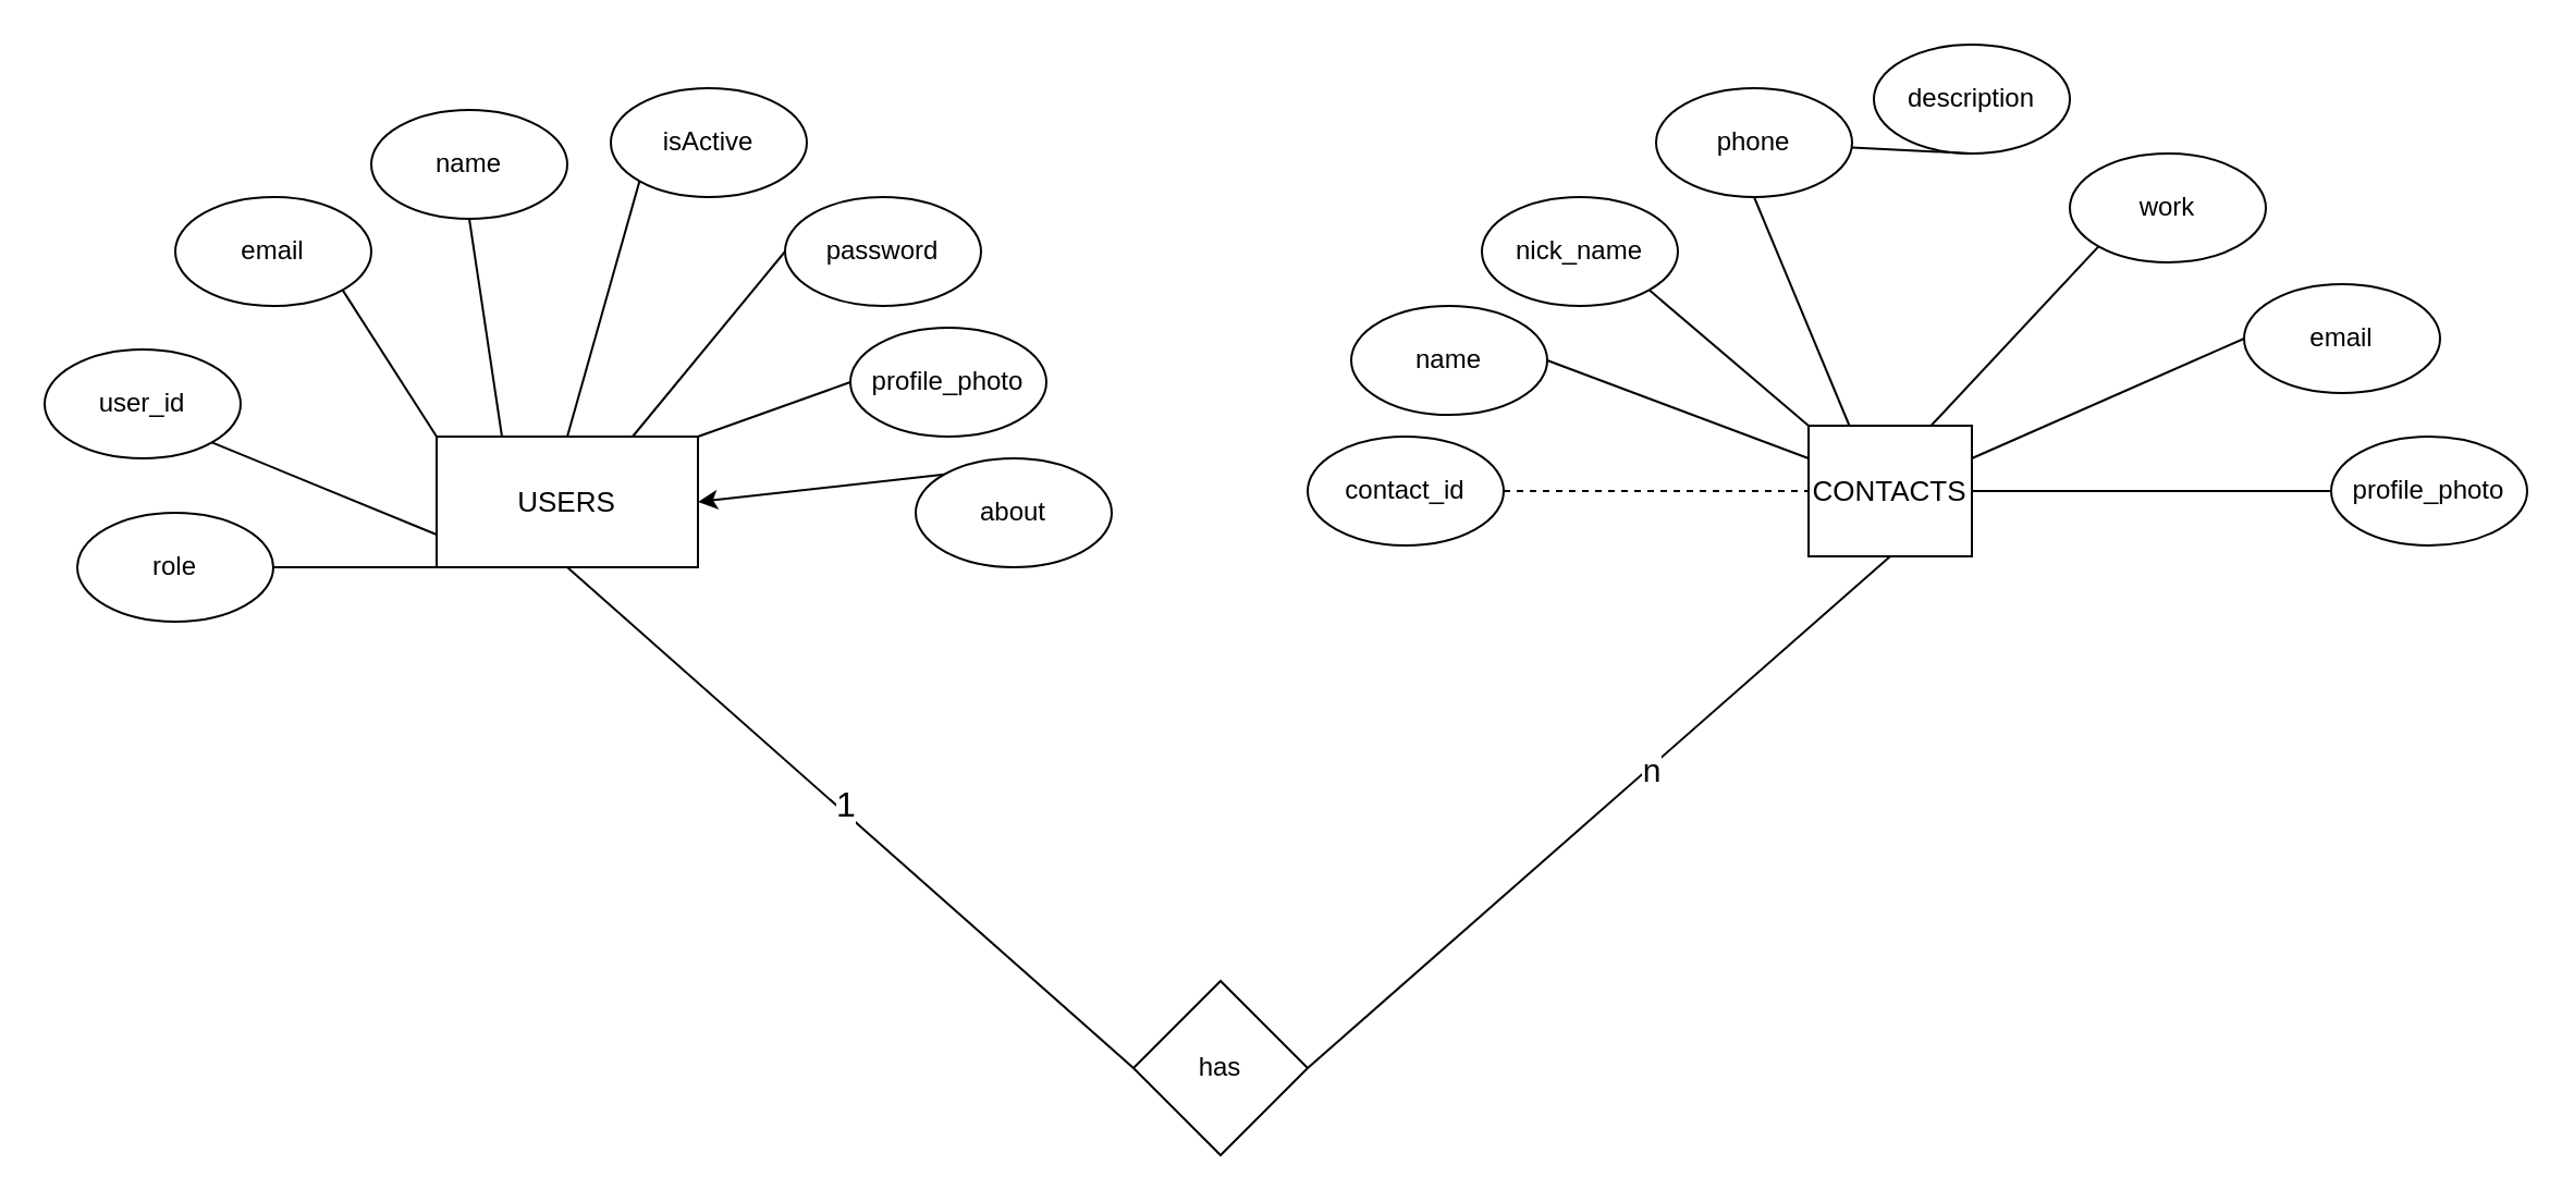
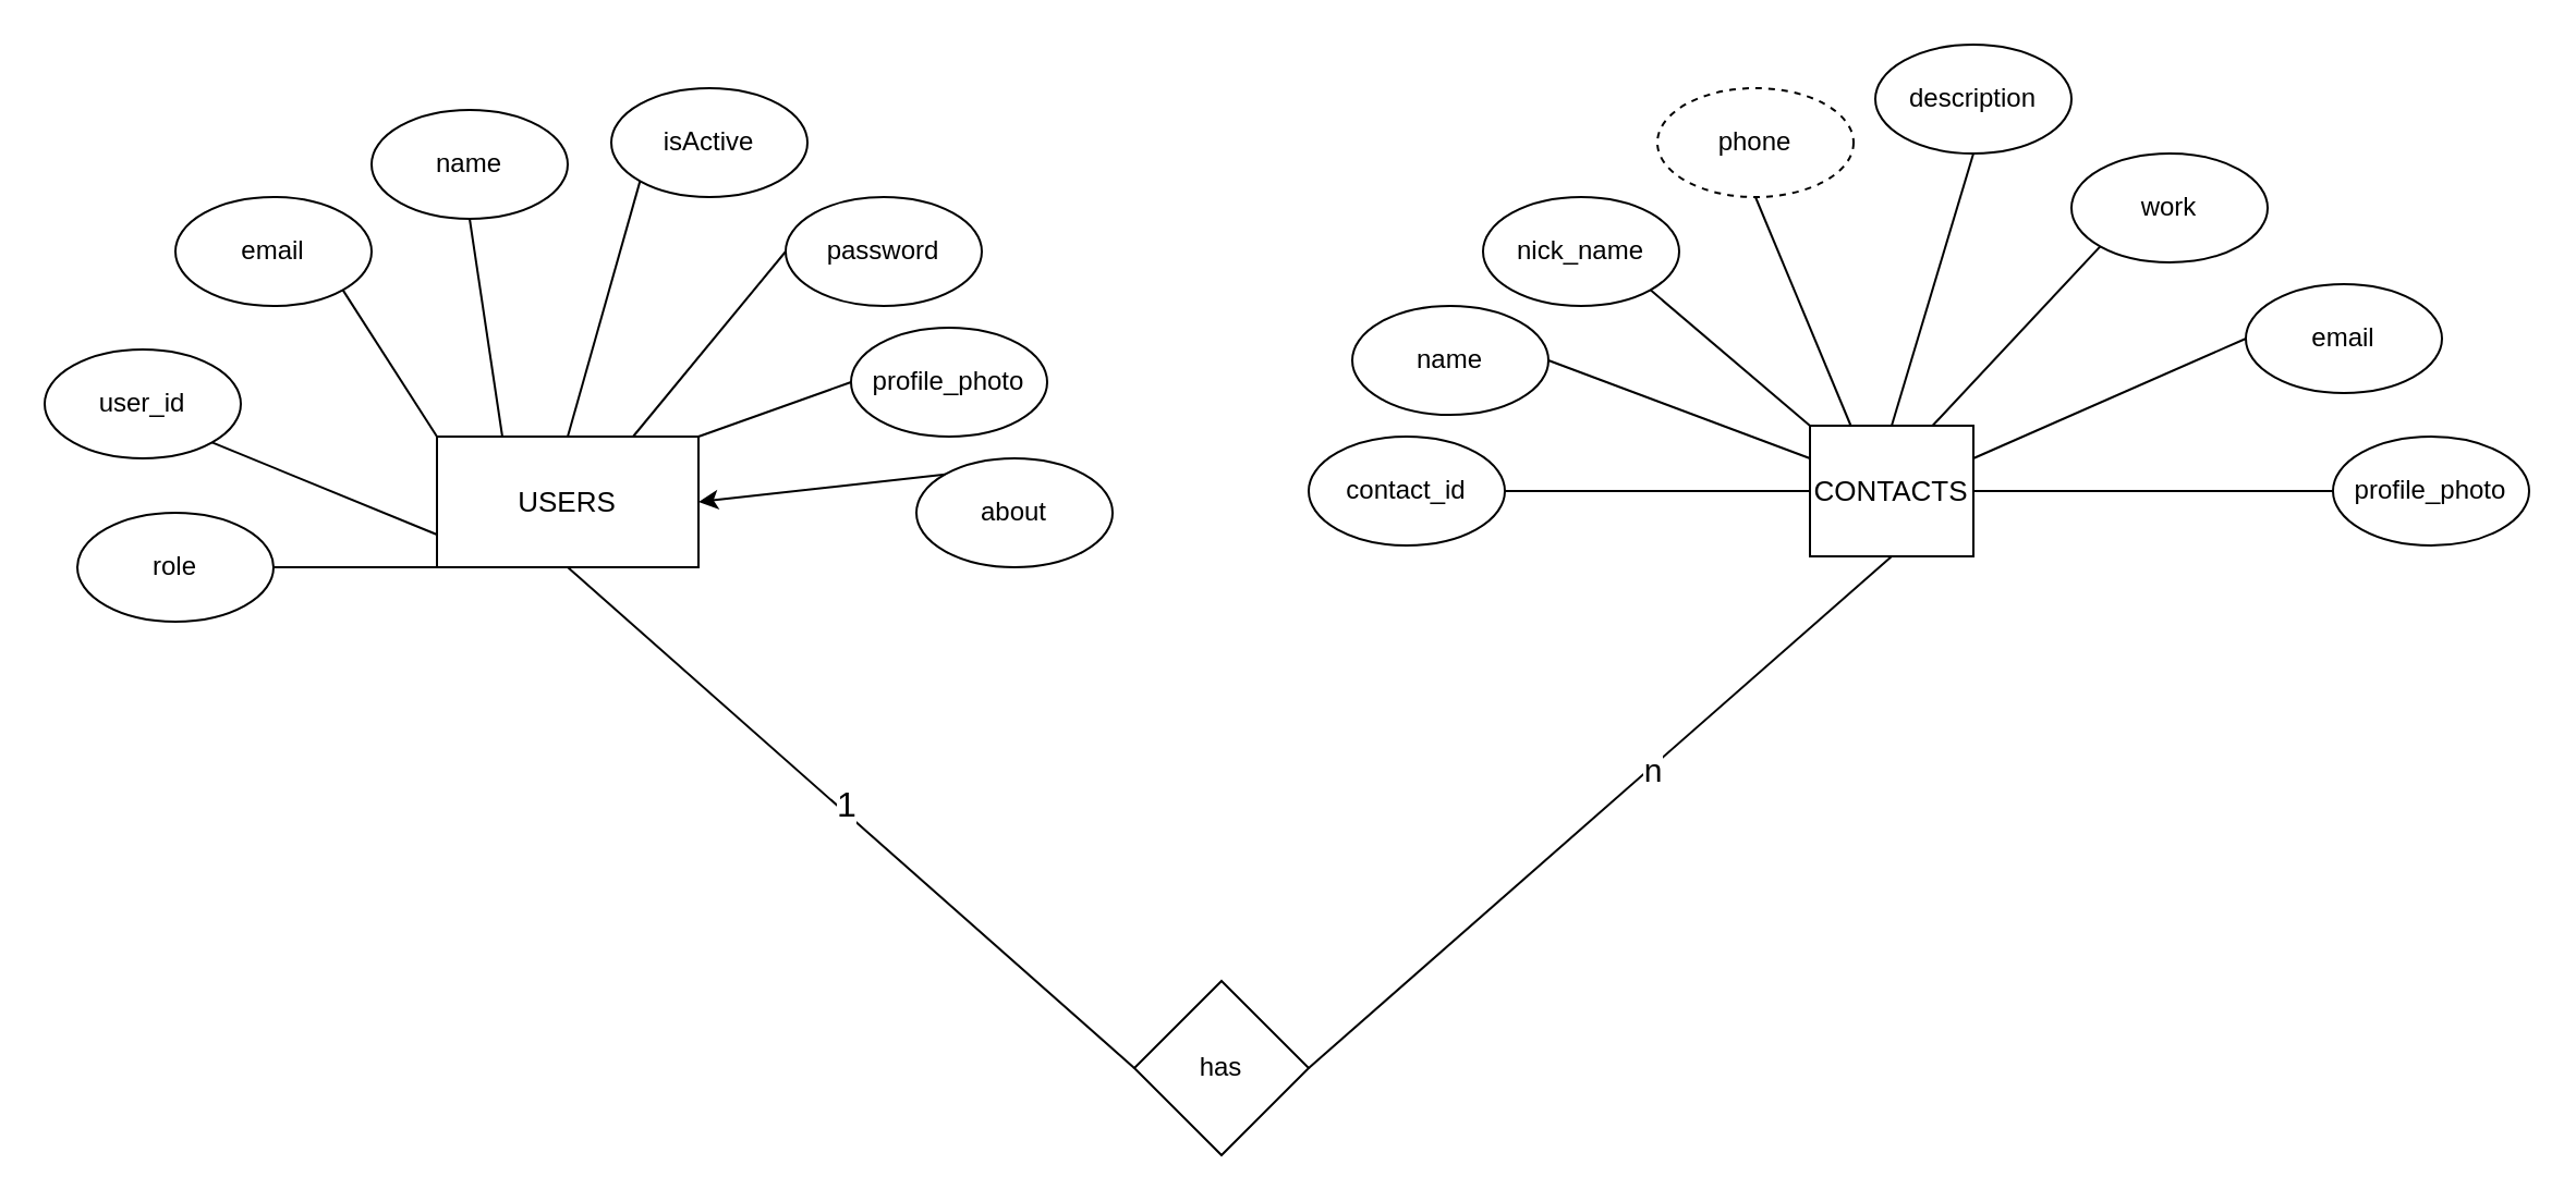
  <mxCell id="0" />
  <mxCell id="1" parent="0" />
  <mxCell id="2" value="&lt;font style=&quot;font-size: 13px;&quot;&gt;USERS&lt;/font&gt;" style="rounded=0;whiteSpace=wrap;html=1;" vertex="1" parent="1"><mxGeometry x="200" y="200" width="120" height="60" as="geometry" /></mxCell>
  <mxCell id="3" value="&lt;font style=&quot;font-size: 13px;&quot;&gt;CONTACTS&lt;/font&gt;" style="rounded=0;whiteSpace=wrap;html=1;" vertex="1" parent="1"><mxGeometry x="830" y="195" width="75" height="60" as="geometry" /></mxCell>
  <mxCell id="4" value="user_id" style="ellipse;whiteSpace=wrap;html=1;" vertex="1" parent="1"><mxGeometry x="20" y="160" width="90" height="50" as="geometry" /></mxCell>
  <mxCell id="5" value="name" style="ellipse;whiteSpace=wrap;html=1;" vertex="1" parent="1"><mxGeometry x="170" y="50" width="90" height="50" as="geometry" /></mxCell>
  <mxCell id="6" value="name" style="ellipse;whiteSpace=wrap;html=1;" vertex="1" parent="1"><mxGeometry x="620" y="140" width="90" height="50" as="geometry" /></mxCell>
  <mxCell id="7" value="contact_id" style="ellipse;whiteSpace=wrap;html=1;" vertex="1" parent="1"><mxGeometry x="600" y="200" width="90" height="50" as="geometry" /></mxCell>
- <mxCell id="8" value="phone" style="ellipse;whiteSpace=wrap;html=1;" vertex="1" parent="1"><mxGeometry x="760" y="40" width="90" height="50" as="geometry" /></mxCell>
+ <mxCell id="8" value="phone" style="ellipse;whiteSpace=wrap;html=1;dashed=1;" vertex="1" parent="1"><mxGeometry x="760" y="40" width="90" height="50" as="geometry" /></mxCell>
  <mxCell id="9" value="isActive" style="ellipse;whiteSpace=wrap;html=1;" vertex="1" parent="1"><mxGeometry x="280" y="40" width="90" height="50" as="geometry" /></mxCell>
  <mxCell id="10" value="role" style="ellipse;whiteSpace=wrap;html=1;" vertex="1" parent="1"><mxGeometry x="35" y="235" width="90" height="50" as="geometry" /></mxCell>
  <mxCell id="11" value="work" style="ellipse;whiteSpace=wrap;html=1;" vertex="1" parent="1"><mxGeometry x="950" y="70" width="90" height="50" as="geometry" /></mxCell>
  <mxCell id="12" value="description" style="ellipse;whiteSpace=wrap;html=1;" vertex="1" parent="1"><mxGeometry x="860" y="20" width="90" height="50" as="geometry" /></mxCell>
  <mxCell id="13" value="profile_photo" style="ellipse;whiteSpace=wrap;html=1;" vertex="1" parent="1"><mxGeometry x="390" y="150" width="90" height="50" as="geometry" /></mxCell>
  <mxCell id="14" value="about" style="ellipse;whiteSpace=wrap;html=1;" vertex="1" parent="1"><mxGeometry x="420" y="210" width="90" height="50" as="geometry" /></mxCell>
  <mxCell id="15" value="email" style="ellipse;whiteSpace=wrap;html=1;" vertex="1" parent="1"><mxGeometry x="1030" y="130" width="90" height="50" as="geometry" /></mxCell>
  <mxCell id="16" value="nick_name" style="ellipse;whiteSpace=wrap;html=1;" vertex="1" parent="1"><mxGeometry x="680" y="90" width="90" height="50" as="geometry" /></mxCell>
  <mxCell id="17" value="profile_photo" style="ellipse;whiteSpace=wrap;html=1;" vertex="1" parent="1"><mxGeometry x="1070" y="200" width="90" height="50" as="geometry" /></mxCell>
  <mxCell id="18" value="password" style="ellipse;whiteSpace=wrap;html=1;" vertex="1" parent="1"><mxGeometry x="360" y="90" width="90" height="50" as="geometry" /></mxCell>
  <mxCell id="19" value="email" style="ellipse;whiteSpace=wrap;html=1;" vertex="1" parent="1"><mxGeometry x="80" y="90" width="90" height="50" as="geometry" /></mxCell>
  <mxCell id="20" value="" style="endArrow=none;html=1;rounded=0;entryX=0;entryY=1;entryDx=0;entryDy=0;exitX=1;exitY=0.5;exitDx=0;exitDy=0;" edge="1" parent="1" source="10" target="2"><mxGeometry width="50" height="50" relative="1" as="geometry"><mxPoint x="140" y="290" as="sourcePoint" /><mxPoint x="190" y="240" as="targetPoint" /></mxGeometry></mxCell>
  <mxCell id="21" value="" style="endArrow=none;html=1;rounded=0;entryX=0;entryY=0.75;entryDx=0;entryDy=0;exitX=1;exitY=1;exitDx=0;exitDy=0;" edge="1" parent="1" source="4" target="2"><mxGeometry width="50" height="50" relative="1" as="geometry"><mxPoint x="100" y="190" as="sourcePoint" /><mxPoint x="190" y="195" as="targetPoint" /></mxGeometry></mxCell>
  <mxCell id="22" value="" style="endArrow=none;html=1;rounded=0;entryX=0;entryY=0;entryDx=0;entryDy=0;exitX=1;exitY=1;exitDx=0;exitDy=0;" edge="1" parent="1" source="19" target="2"><mxGeometry width="50" height="50" relative="1" as="geometry"><mxPoint x="150" y="130" as="sourcePoint" /><mxPoint x="253" y="172" as="targetPoint" /></mxGeometry></mxCell>
  <mxCell id="23" value="" style="endArrow=none;html=1;rounded=0;entryX=0.25;entryY=0;entryDx=0;entryDy=0;exitX=0.5;exitY=1;exitDx=0;exitDy=0;" edge="1" parent="1" source="5" target="2"><mxGeometry width="50" height="50" relative="1" as="geometry"><mxPoint x="217" y="110" as="sourcePoint" /><mxPoint x="260" y="177" as="targetPoint" /></mxGeometry></mxCell>
  <mxCell id="24" value="" style="endArrow=none;html=1;rounded=0;entryX=0.5;entryY=0;entryDx=0;entryDy=0;exitX=0;exitY=1;exitDx=0;exitDy=0;" edge="1" parent="1" source="9" target="2"><mxGeometry width="50" height="50" relative="1" as="geometry"><mxPoint x="305" y="100" as="sourcePoint" /><mxPoint x="320" y="200" as="targetPoint" /></mxGeometry></mxCell>
  <mxCell id="25" value="" style="endArrow=none;html=1;rounded=0;entryX=0.75;entryY=0;entryDx=0;entryDy=0;exitX=0;exitY=0.5;exitDx=0;exitDy=0;" edge="1" parent="1" source="18" target="2"><mxGeometry width="50" height="50" relative="1" as="geometry"><mxPoint x="313" y="100" as="sourcePoint" /><mxPoint x="280" y="217" as="targetPoint" /></mxGeometry></mxCell>
  <mxCell id="26" value="" style="endArrow=none;html=1;rounded=0;entryX=1;entryY=0;entryDx=0;entryDy=0;exitX=0;exitY=0.5;exitDx=0;exitDy=0;" edge="1" parent="1" source="13" target="2"><mxGeometry width="50" height="50" relative="1" as="geometry"><mxPoint x="370" y="170" as="sourcePoint" /><mxPoint x="300" y="255" as="targetPoint" /></mxGeometry></mxCell>
  <mxCell id="27" value="" style="endArrow=classic;html=1;rounded=0;entryX=1;entryY=0.5;entryDx=0;entryDy=0;exitX=0;exitY=0;exitDx=0;exitDy=0;" edge="1" parent="1" source="14" target="2"><mxGeometry width="50" height="50" relative="1" as="geometry"><mxPoint x="400" y="205" as="sourcePoint" /><mxPoint x="330" y="230" as="targetPoint" /></mxGeometry></mxCell>
- <mxCell id="28" value="" style="endArrow=none;html=1;rounded=0;exitX=1;exitY=0.5;exitDx=0;exitDy=0;entryX=0;entryY=0.5;entryDx=0;entryDy=0;dashed=1;" edge="1" parent="1" source="7" target="3"><mxGeometry width="50" height="50" relative="1" as="geometry"><mxPoint x="710" y="260" as="sourcePoint" /><mxPoint x="760" y="210" as="targetPoint" /></mxGeometry></mxCell>
+ <mxCell id="28" value="" style="endArrow=none;html=1;rounded=0;exitX=1;exitY=0.5;exitDx=0;exitDy=0;entryX=0;entryY=0.5;entryDx=0;entryDy=0;" edge="1" parent="1" source="7" target="3"><mxGeometry width="50" height="50" relative="1" as="geometry"><mxPoint x="710" y="260" as="sourcePoint" /><mxPoint x="760" y="210" as="targetPoint" /></mxGeometry></mxCell>
  <mxCell id="29" value="" style="endArrow=none;html=1;rounded=0;exitX=1;exitY=0.5;exitDx=0;exitDy=0;entryX=0;entryY=0.5;entryDx=0;entryDy=0;" edge="1" parent="1" source="3" target="17"><mxGeometry width="50" height="50" relative="1" as="geometry"><mxPoint x="950" y="224.5" as="sourcePoint" /><mxPoint x="1090" y="224.5" as="targetPoint" /></mxGeometry></mxCell>
  <mxCell id="30" value="" style="endArrow=none;html=1;rounded=0;exitX=1;exitY=0.5;exitDx=0;exitDy=0;entryX=0;entryY=0.25;entryDx=0;entryDy=0;" edge="1" parent="1" source="6" target="3"><mxGeometry width="50" height="50" relative="1" as="geometry"><mxPoint x="700" y="235" as="sourcePoint" /><mxPoint x="840" y="235" as="targetPoint" /></mxGeometry></mxCell>
  <mxCell id="31" value="" style="endArrow=none;html=1;rounded=0;exitX=1;exitY=1;exitDx=0;exitDy=0;entryX=0;entryY=0;entryDx=0;entryDy=0;" edge="1" parent="1" source="16" target="3"><mxGeometry width="50" height="50" relative="1" as="geometry"><mxPoint x="740" y="145" as="sourcePoint" /><mxPoint x="860" y="190" as="targetPoint" /></mxGeometry></mxCell>
  <mxCell id="32" value="" style="endArrow=none;html=1;rounded=0;exitX=0.5;exitY=1;exitDx=0;exitDy=0;entryX=0.25;entryY=0;entryDx=0;entryDy=0;" edge="1" parent="1" source="8" target="3"><mxGeometry width="50" height="50" relative="1" as="geometry"><mxPoint x="767" y="143" as="sourcePoint" /><mxPoint x="840" y="205" as="targetPoint" /></mxGeometry></mxCell>
- <mxCell id="33" value="" style="endArrow=none;html=1;rounded=0;exitX=0.5;exitY=1;exitDx=0;exitDy=0;" edge="1" parent="1" source="12" target="8"><mxGeometry width="50" height="50" relative="1" as="geometry"><mxPoint x="815" y="100" as="sourcePoint" /><mxPoint x="870" y="205" as="targetPoint" /></mxGeometry></mxCell>
+ <mxCell id="33" value="" style="endArrow=none;html=1;rounded=0;exitX=0.5;exitY=1;exitDx=0;exitDy=0;entryX=0.5;entryY=0;entryDx=0;entryDy=0;" edge="1" parent="1" source="12" target="3"><mxGeometry width="50" height="50" relative="1" as="geometry"><mxPoint x="815" y="100" as="sourcePoint" /><mxPoint x="870" y="205" as="targetPoint" /></mxGeometry></mxCell>
  <mxCell id="34" value="" style="endArrow=none;html=1;rounded=0;exitX=0;exitY=1;exitDx=0;exitDy=0;entryX=0.75;entryY=0;entryDx=0;entryDy=0;" edge="1" parent="1" source="11" target="3"><mxGeometry width="50" height="50" relative="1" as="geometry"><mxPoint x="915" y="80" as="sourcePoint" /><mxPoint x="900" y="205" as="targetPoint" /></mxGeometry></mxCell>
  <mxCell id="35" value="" style="endArrow=none;html=1;rounded=0;exitX=0;exitY=0.5;exitDx=0;exitDy=0;entryX=1;entryY=0.25;entryDx=0;entryDy=0;" edge="1" parent="1" source="15" target="3"><mxGeometry width="50" height="50" relative="1" as="geometry"><mxPoint x="973" y="123" as="sourcePoint" /><mxPoint x="930" y="205" as="targetPoint" /></mxGeometry></mxCell>
  <mxCell id="36" value="has" style="rhombus;whiteSpace=wrap;html=1;" vertex="1" parent="1"><mxGeometry x="520" y="450" width="80" height="80" as="geometry" /></mxCell>
  <mxCell id="37" value="" style="endArrow=none;html=1;rounded=0;entryX=0.5;entryY=1;entryDx=0;entryDy=0;exitX=0;exitY=0.5;exitDx=0;exitDy=0;" edge="1" parent="1" source="36" target="2"><mxGeometry width="50" height="50" relative="1" as="geometry"><mxPoint x="480" y="590" as="sourcePoint" /><mxPoint x="530" y="540" as="targetPoint" /></mxGeometry></mxCell>
  <mxCell id="38" value="&lt;font style=&quot;font-size: 16px;&quot;&gt;1&lt;/font&gt;" style="edgeLabel;html=1;align=center;verticalAlign=middle;resizable=0;points=[];" vertex="1" connectable="0" parent="37"><mxGeometry x="0.039" y="-3" relative="1" as="geometry"><mxPoint as="offset" /></mxGeometry></mxCell>
  <mxCell id="39" value="" style="endArrow=none;html=1;rounded=0;entryX=0.5;entryY=1;entryDx=0;entryDy=0;exitX=1;exitY=0.5;exitDx=0;exitDy=0;" edge="1" parent="1" source="36" target="3"><mxGeometry width="50" height="50" relative="1" as="geometry"><mxPoint x="480" y="590" as="sourcePoint" /><mxPoint x="530" y="540" as="targetPoint" /></mxGeometry></mxCell>
  <mxCell id="40" value="&lt;font style=&quot;font-size: 15px;&quot;&gt;n&lt;/font&gt;" style="edgeLabel;html=1;align=center;verticalAlign=middle;resizable=0;points=[];" vertex="1" connectable="0" parent="39"><mxGeometry x="0.174" relative="1" as="geometry"><mxPoint as="offset" /></mxGeometry></mxCell>
